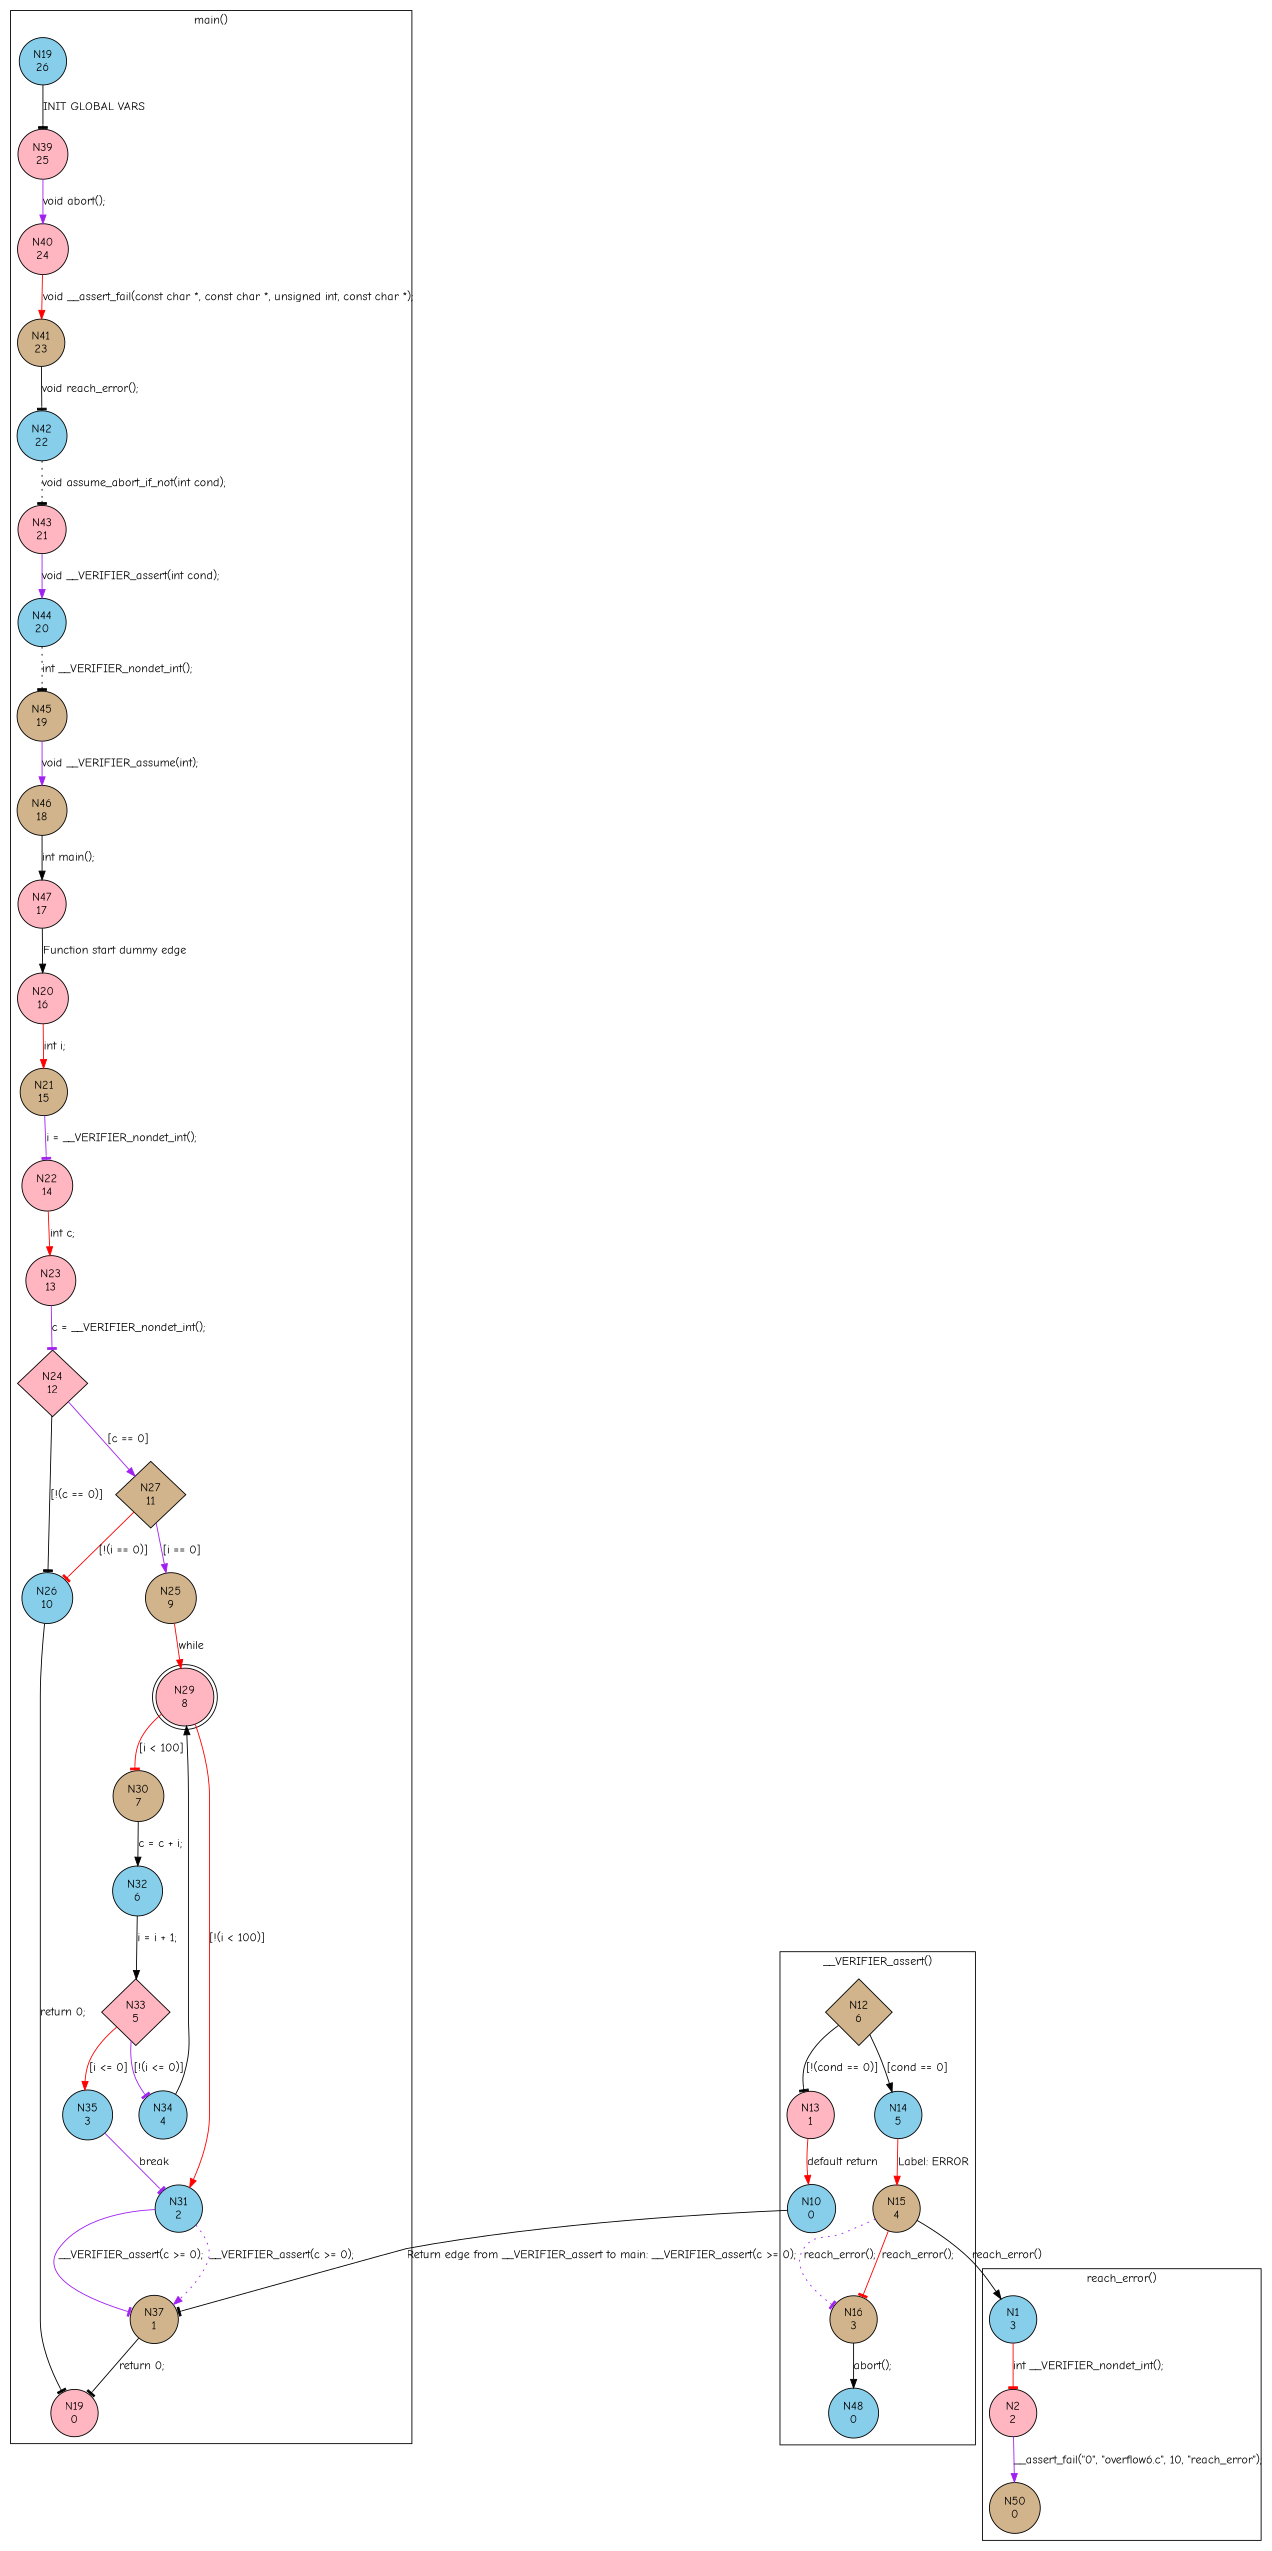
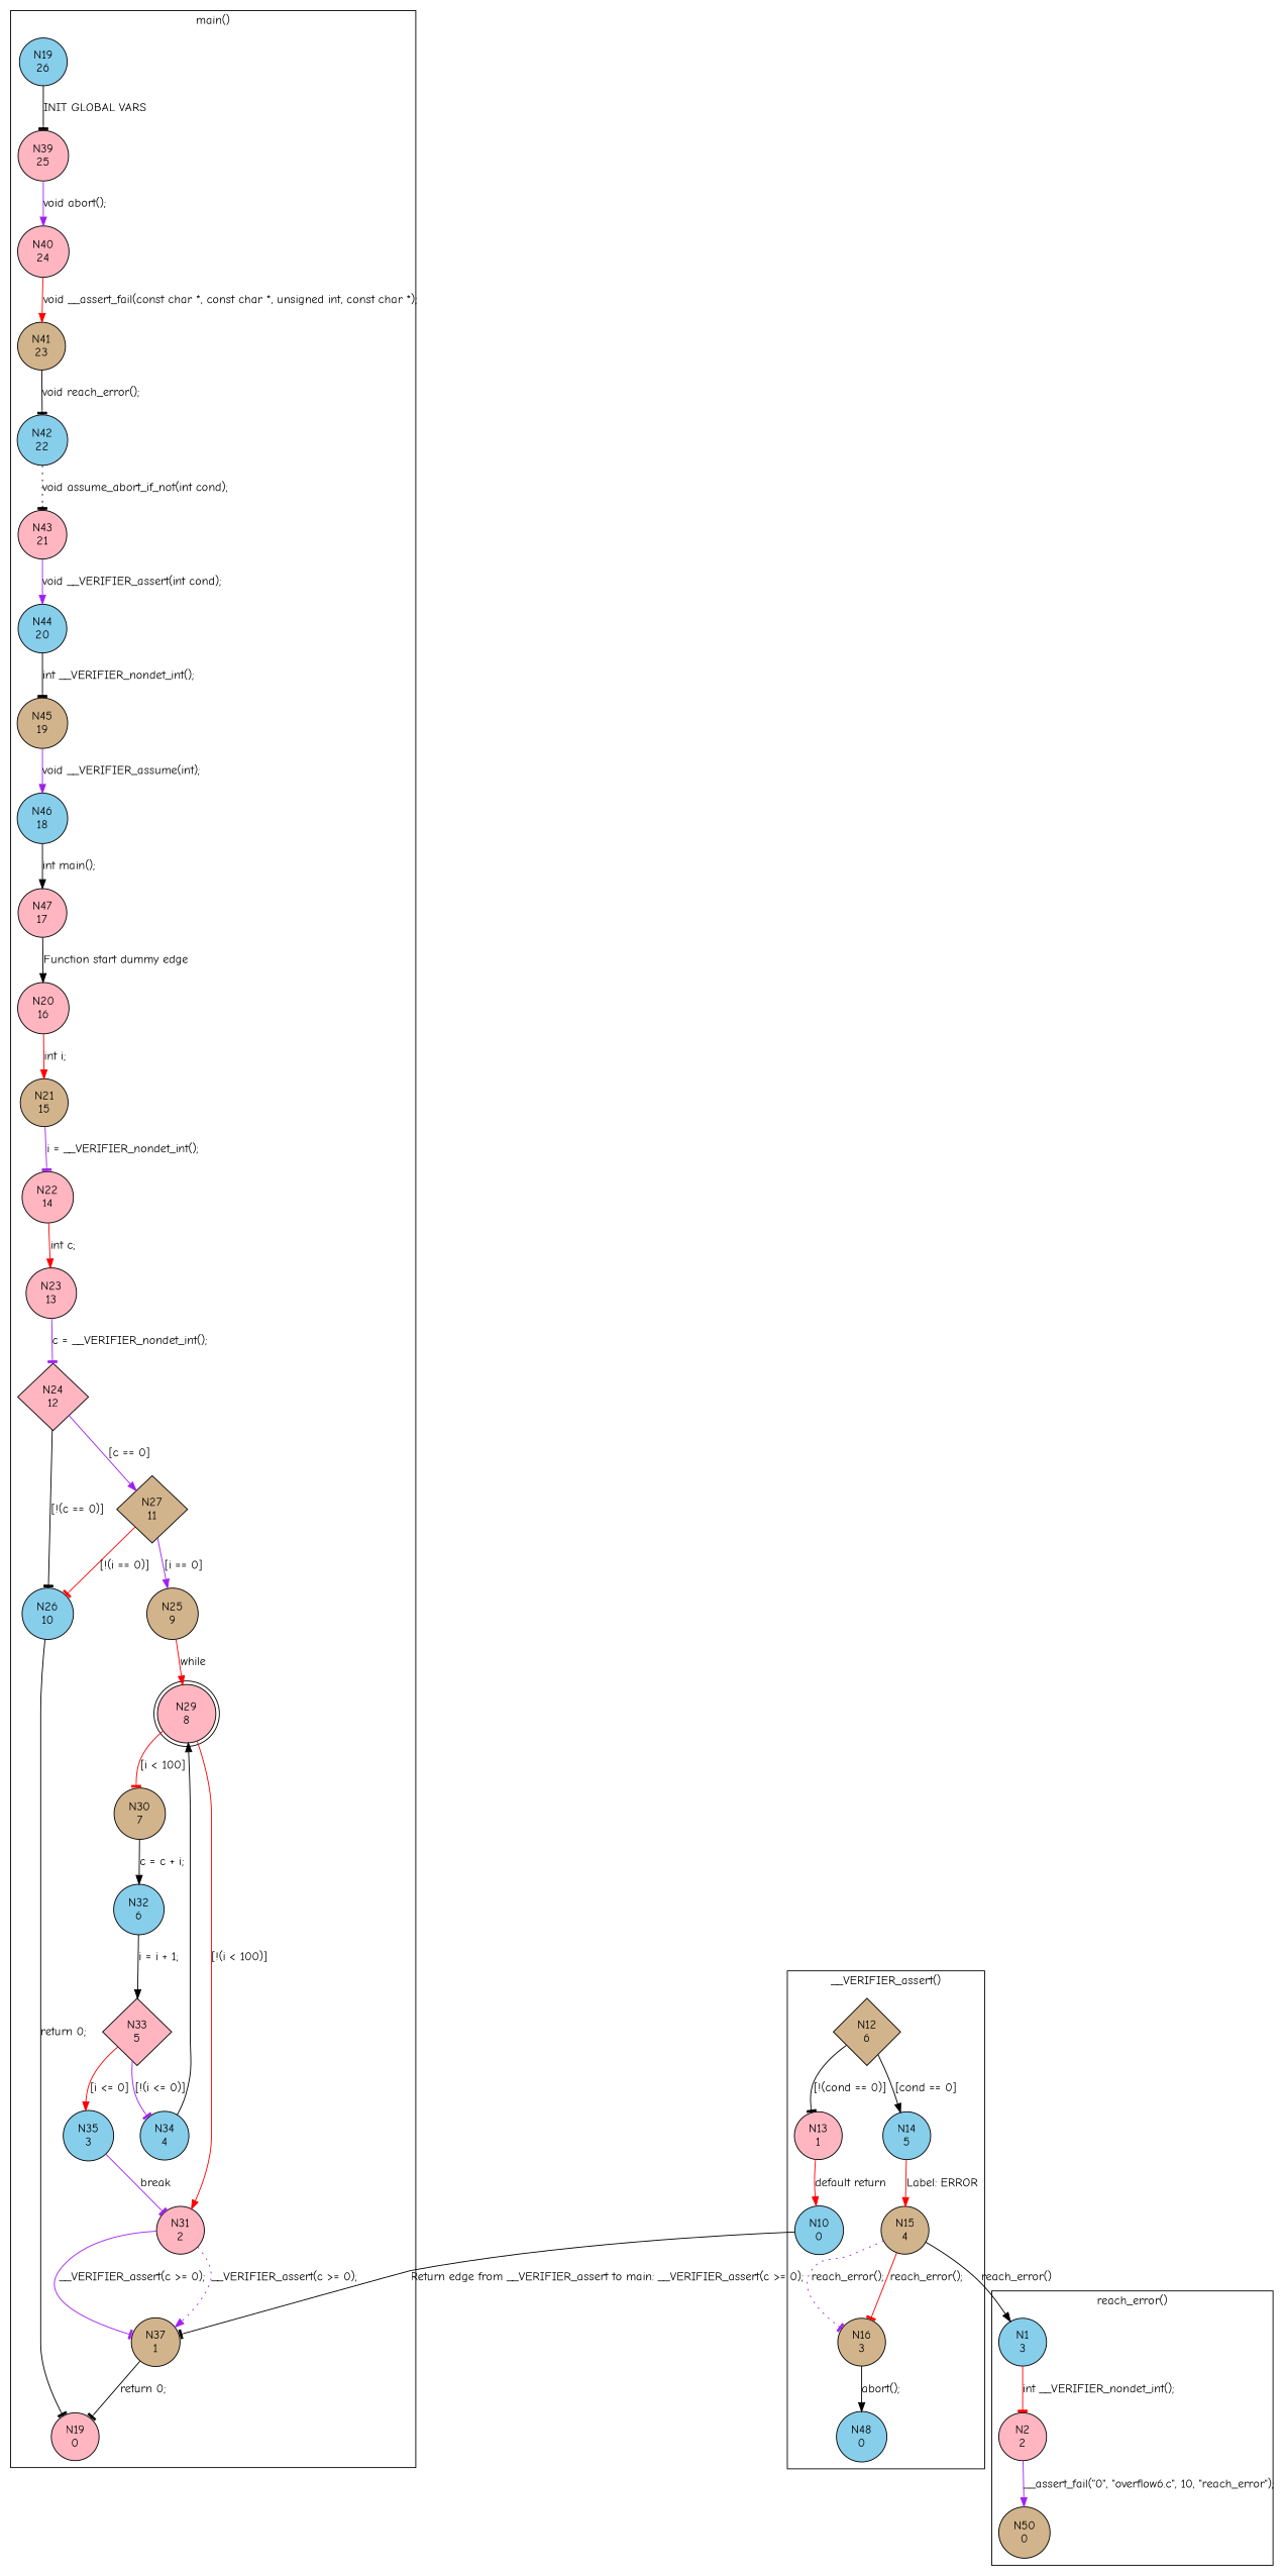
  digraph {
    fontname="Comic Neue"
    node [fillcolor=lightpink fontname="Comic Neue" shape=circle style=filled]
    edge [arrowhead=normal color=black fontname="Comic Neue"]
    n1 [fillcolor=tan label="N12\n6" shape=diamond]
    n2 [label="N13\n1"]
    n3 [fillcolor=skyblue label="N14\n5"]
    n4 [fillcolor=skyblue label="N10\n0"]
    n5 [fillcolor=tan label="N15\n4"]
    n6 [fillcolor=tan label="N16\n3"]
    n7 [fillcolor=skyblue label="N48\n0"]
    n8 [fillcolor=skyblue label="N19\n26"]
    n9 [label="N39\n25"]
    n10 [label="N40\n24"]
    n11 [fillcolor=tan label="N41\n23"]
    n12 [fillcolor=skyblue label="N42\n22"]
    n13 [label="N43\n21"]
    n14 [fillcolor=skyblue label="N44\n20"]
    n15 [fillcolor=tan label="N45\n19"]
-   n16 [fillcolor=tan label="N46\n18"]
+   n16 [fillcolor=skyblue label="N46\n18"]
    n17 [label="N47\n17"]
    n18 [label="N20\n16"]
    n19 [fillcolor=tan label="N21\n15"]
    n20 [label="N22\n14"]
    n21 [label="N23\n13"]
    n22 [label="N24\n12" shape=diamond]
    n23 [fillcolor=skyblue label="N26\n10"]
    n24 [fillcolor=tan label="N27\n11" shape=diamond]
    n25 [label="N19\n0"]
    n26 [fillcolor=tan label="N25\n9"]
    n27 [label="N29\n8" shape=doublecircle]
-   n28 [fillcolor=skyblue label="N31\n2"]
+   n28 [label="N31\n2"]
    n29 [fillcolor=tan label="N30\n7"]
    n30 [fillcolor=tan label="N37\n1"]
    n31 [fillcolor=skyblue label="N32\n6"]
    n32 [label="N33\n5" shape=diamond]
    n33 [fillcolor=skyblue label="N34\n4"]
    n34 [fillcolor=skyblue label="N35\n3"]
    n35 [fillcolor=skyblue label="N1\n3"]
    n36 [label="N2\n2"]
    n37 [fillcolor=tan label="N50\n0"]
    subgraph cluster_1 {
      label="__VERIFIER_assert()"
      n1
      n2
      n3
      n4
      n5
      n6
      n7
    }
    subgraph cluster_2 {
      label="assume_abort_if_not()"
    }
    subgraph cluster_3 {
      label="main()"
      n8
      n9
      n10
      n11
      n12
      n13
      n14
      n15
      n16
      n17
      n18
      n19
      n20
      n21
      n22
      n23
      n24
      n25
      n26
      n27
      n28
      n29
      n30
      n31
      n32
      n33
      n34
    }
    subgraph cluster_4 {
      label="reach_error()"
      n35
      n36
      n37
    }
    n1 -> n2 [arrowhead=tee label="[!(cond == 0)]"]
    n1 -> n3 [label="[cond == 0]"]
    n2 -> n4 [color=red label="default return"]
    n3 -> n5 [color=red label="Label: ERROR"]
    n4 -> n30 [arrowhead=tee label="Return edge from __VERIFIER_assert to main: __VERIFIER_assert(c >= 0);"]
    n5 -> n6 [arrowhead=tee color=purple label="reach_error();" style=dotted]
    n5 -> n6 [arrowhead=tee color=red label="reach_error();"]
    n5 -> n35 [label="reach_error()"]
    n6 -> n7 [label="abort();"]
    n8 -> n9 [arrowhead=tee label="INIT GLOBAL VARS"]
    n9 -> n10 [color=purple label="void abort();"]
    n10 -> n11 [color=red label="void __assert_fail(const char *, const char *, unsigned int, const char *);"]
    n11 -> n12 [arrowhead=tee label="void reach_error();"]
    n12 -> n13 [arrowhead=tee label="void assume_abort_if_not(int cond);" style=dotted]
    n13 -> n14 [color=purple label="void __VERIFIER_assert(int cond);"]
-   n14 -> n15 [arrowhead=tee label="int __VERIFIER_nondet_int();" style=dotted]
+   n14 -> n15 [arrowhead=tee label="int __VERIFIER_nondet_int();"]
    n15 -> n16 [color=purple label="void __VERIFIER_assume(int);"]
    n16 -> n17 [label="int main();"]
    n17 -> n18 [label="Function start dummy edge"]
    n18 -> n19 [color=red label="int i;"]
    n19 -> n20 [arrowhead=tee color=purple label="i = __VERIFIER_nondet_int();"]
    n20 -> n21 [color=red label="int c;"]
    n21 -> n22 [arrowhead=tee color=purple label="c = __VERIFIER_nondet_int();"]
    n22 -> n23 [arrowhead=tee label="[!(c == 0)]"]
    n22 -> n24 [color=purple label="[c == 0]"]
    n23 -> n25 [arrowhead=tee label="return 0;"]
    n24 -> n23 [arrowhead=tee color=red label="[!(i == 0)]"]
    n24 -> n26 [color=purple label="[i == 0]"]
    n26 -> n27 [color=red label=while]
    n27 -> n28 [color=red label="[!(i < 100)]"]
    n27 -> n29 [arrowhead=tee color=red label="[i < 100]"]
    n28 -> n30 [color=purple label="__VERIFIER_assert(c >= 0);" style=dotted]
    n28 -> n30 [arrowhead=tee color=purple label="__VERIFIER_assert(c >= 0);"]
    n29 -> n31 [label="c = c + i;"]
    n30 -> n25 [arrowhead=tee label="return 0;"]
    n31 -> n32 [label="i = i + 1;"]
    n32 -> n33 [arrowhead=tee color=purple label="[!(i <= 0)]"]
    n32 -> n34 [color=red label="[i <= 0]"]
    n33 -> n27
    n34 -> n28 [arrowhead=tee color=purple label=break]
    n35 -> n36 [arrowhead=tee color=red label="int __VERIFIER_nondet_int();"]
    n36 -> n37 [color=purple label="__assert_fail(\"0\", \"overflow6.c\", 10, \"reach_error\");"]
  }
